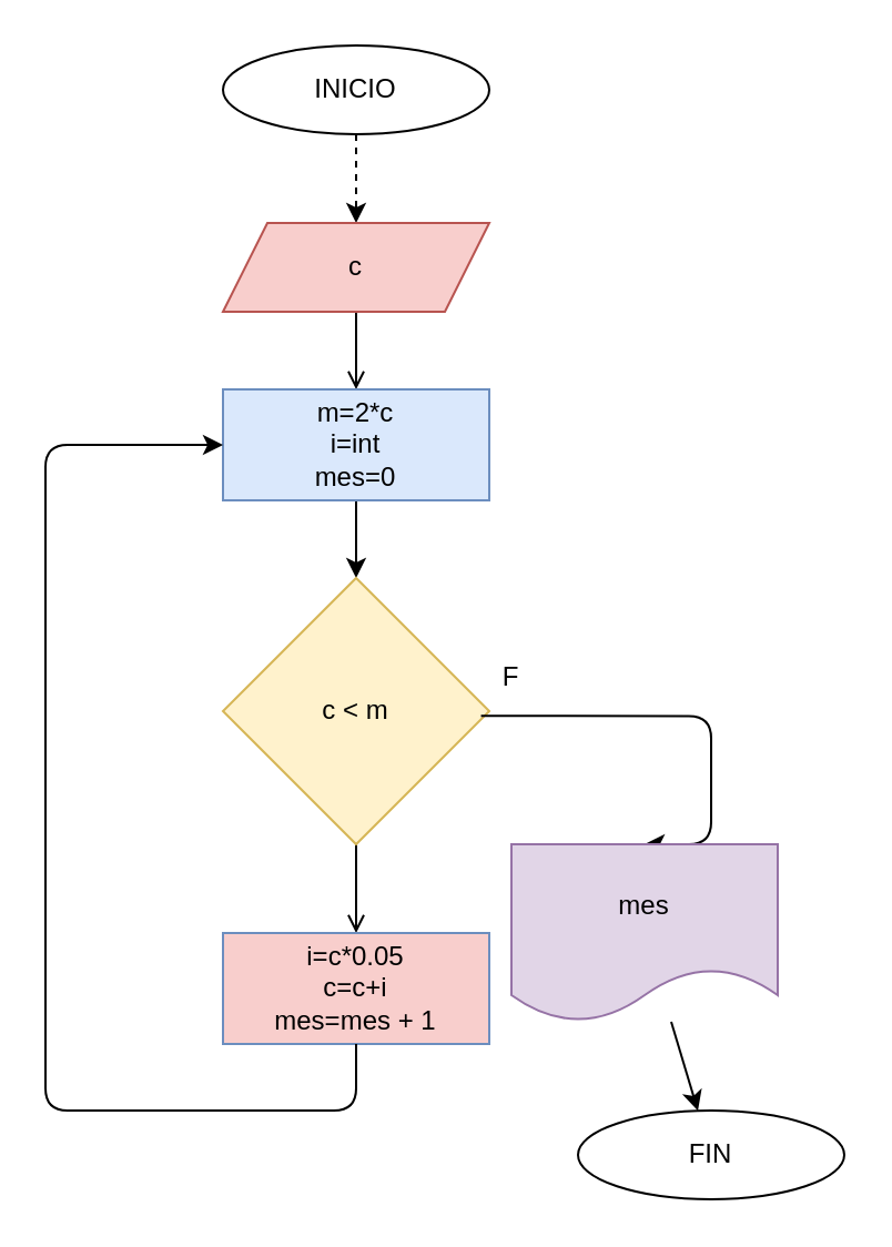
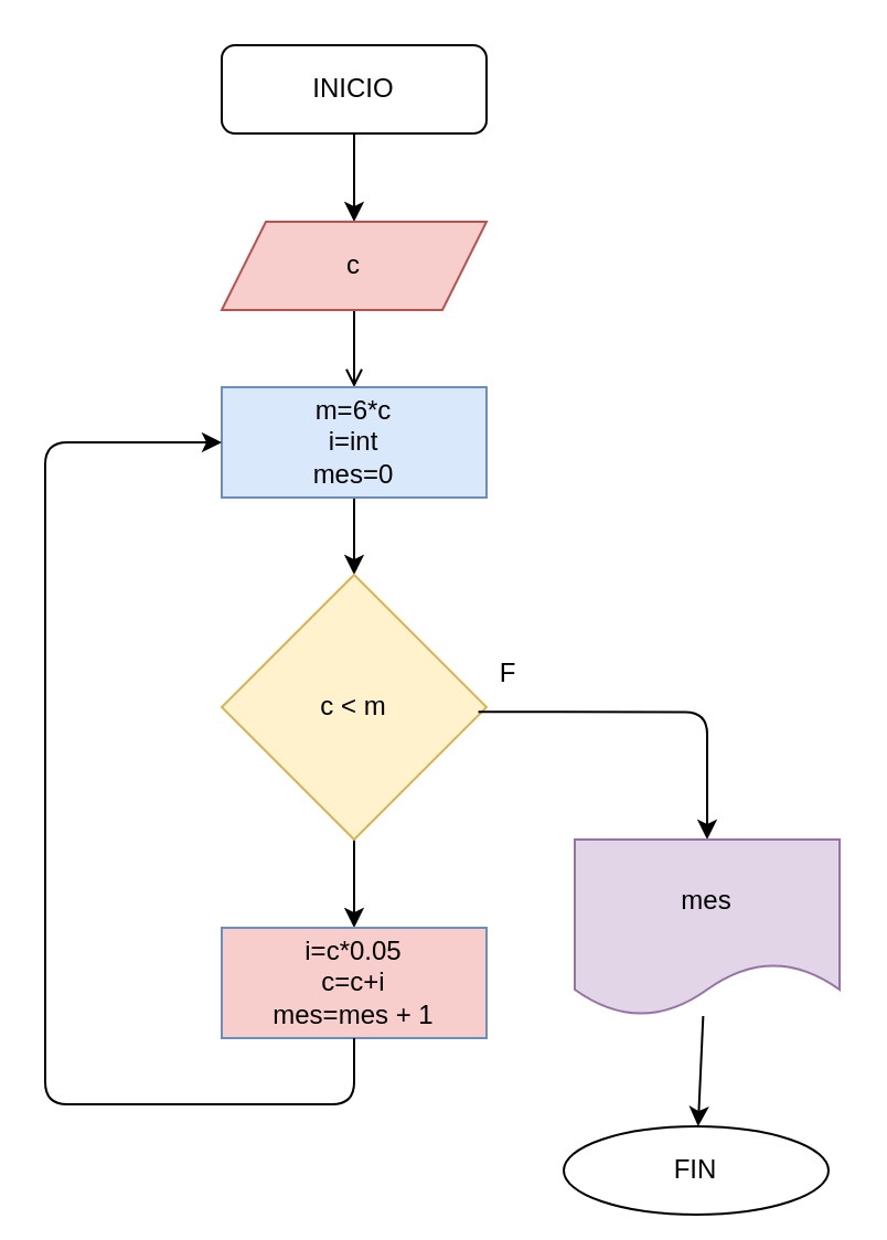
  <mxCell id="0" />
  <mxCell id="1" parent="0" />
- <mxCell id="2" value="" style="edgeStyle=none;html=1;dashed=1;" edge="1" parent="1" source="3" target="5"><mxGeometry relative="1" as="geometry" /></mxCell>
- <mxCell id="3" value="INICIO" style="ellipse;whiteSpace=wrap;html=1;" vertex="1" parent="1"><mxGeometry x="100" y="20" width="120" height="40" as="geometry" /></mxCell>
+ <mxCell id="2" value="" style="edgeStyle=none;html=1;" edge="1" parent="1" source="3" target="5"><mxGeometry relative="1" as="geometry" /></mxCell>
+ <mxCell id="3" value="INICIO" style="whiteSpace=wrap;html=1;rounded=1;" vertex="1" parent="1"><mxGeometry x="100" y="20" width="120" height="40" as="geometry" /></mxCell>
  <mxCell id="4" value="" style="edgeStyle=none;html=1;endArrow=open;" edge="1" parent="1" source="5" target="7"><mxGeometry relative="1" as="geometry" /></mxCell>
  <mxCell id="5" value="c" style="shape=parallelogram;perimeter=parallelogramPerimeter;whiteSpace=wrap;html=1;fixedSize=1;fillColor=#f8cecc;strokeColor=#b85450;" vertex="1" parent="1"><mxGeometry x="100" y="100" width="120" height="40" as="geometry" /></mxCell>
  <mxCell id="6" value="" style="edgeStyle=none;html=1;" edge="1" parent="1" source="7" target="9"><mxGeometry relative="1" as="geometry" /></mxCell>
- <mxCell id="7" value="m=2*c&lt;br&gt;i=int&lt;br&gt;mes=0" style="whiteSpace=wrap;html=1;fillColor=#dae8fc;strokeColor=#6c8ebf;" vertex="1" parent="1"><mxGeometry x="100" y="175" width="120" height="50" as="geometry" /></mxCell>
- <mxCell id="8" value="" style="edgeStyle=none;html=1;endArrow=open;" edge="1" parent="1" source="9" target="10"><mxGeometry relative="1" as="geometry" /></mxCell>
+ <mxCell id="7" value="m=6*c&lt;br&gt;i=int&lt;br&gt;mes=0" style="whiteSpace=wrap;html=1;fillColor=#dae8fc;strokeColor=#6c8ebf;" vertex="1" parent="1"><mxGeometry x="100" y="175" width="120" height="50" as="geometry" /></mxCell>
+ <mxCell id="8" value="" style="edgeStyle=none;html=1;" edge="1" parent="1" source="9" target="10"><mxGeometry relative="1" as="geometry" /></mxCell>
  <mxCell id="9" value="c &amp;lt; m" style="rhombus;whiteSpace=wrap;html=1;fillColor=#fff2cc;strokeColor=#d6b656;" vertex="1" parent="1"><mxGeometry x="100" y="260" width="120" height="120" as="geometry" /></mxCell>
  <mxCell id="10" value="i=c*0.05&lt;br&gt;c=c+i&lt;br&gt;mes=mes + 1" style="whiteSpace=wrap;html=1;fillColor=#f8cecc;strokeColor=#6c8ebf;" vertex="1" parent="1"><mxGeometry x="100" y="420" width="120" height="50" as="geometry" /></mxCell>
  <mxCell id="11" value="" style="endArrow=classic;html=1;exitX=0.5;exitY=1;exitDx=0;exitDy=0;entryX=0;entryY=0.5;entryDx=0;entryDy=0;" edge="1" parent="1" source="10" target="7"><mxGeometry width="50" height="50" relative="1" as="geometry"><mxPoint x="70" y="470" as="sourcePoint" /><mxPoint x="20" y="200" as="targetPoint" /><Array as="points"><mxPoint x="160" y="500" /><mxPoint x="20" y="500" /><mxPoint x="20" y="200" /></Array></mxGeometry></mxCell>
  <mxCell id="12" value="F" style="text;html=1;strokeColor=none;fillColor=none;align=center;verticalAlign=middle;whiteSpace=wrap;rounded=0;" vertex="1" parent="1"><mxGeometry x="200" y="290" width="60" height="30" as="geometry" /></mxCell>
  <mxCell id="13" value="" style="edgeStyle=segmentEdgeStyle;endArrow=classic;html=1;exitX=0.969;exitY=0.518;exitDx=0;exitDy=0;exitPerimeter=0;entryX=0.5;entryY=0;entryDx=0;entryDy=0;" edge="1" parent="1" source="9" target="15"><mxGeometry width="50" height="50" relative="1" as="geometry"><mxPoint x="70" y="410" as="sourcePoint" /><mxPoint x="300" y="380" as="targetPoint" /><Array as="points"><mxPoint x="320" y="322" /></Array></mxGeometry></mxCell>
  <mxCell id="14" value="" style="edgeStyle=none;html=1;" edge="1" parent="1" source="15" target="16"><mxGeometry relative="1" as="geometry" /></mxCell>
- <mxCell id="15" value="mes" style="shape=document;whiteSpace=wrap;html=1;boundedLbl=1;fillColor=#e1d5e7;strokeColor=#9673a6;" vertex="1" parent="1"><mxGeometry x="230" y="380" width="120" height="80" as="geometry" /></mxCell>
- <mxCell id="16" value="FIN" style="ellipse;whiteSpace=wrap;html=1;" vertex="1" parent="1"><mxGeometry x="260" y="500" width="120" height="40" as="geometry" /></mxCell>
+ <mxCell id="15" value="mes" style="shape=document;whiteSpace=wrap;html=1;boundedLbl=1;fillColor=#e1d5e7;strokeColor=#9673a6;" vertex="1" parent="1"><mxGeometry x="260" y="380" width="120" height="80" as="geometry" /></mxCell>
+ <mxCell id="16" value="FIN" style="ellipse;whiteSpace=wrap;html=1;" vertex="1" parent="1"><mxGeometry x="255" y="510" width="120" height="40" as="geometry" /></mxCell>
